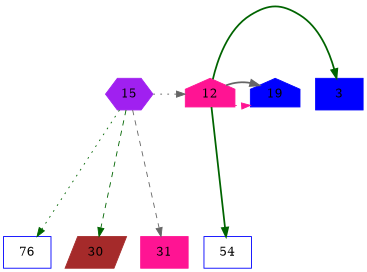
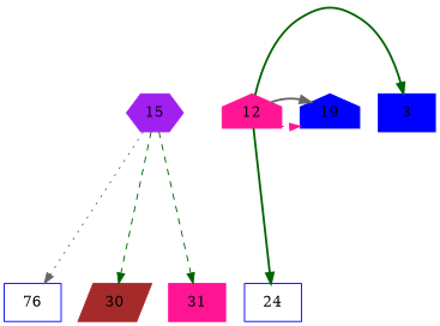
  digraph {
    ranksep=2.0
    node [color=blue shape=box style=filled]
    edge [color=darkgreen style=dotted]
    3
    15 [color=purple shape=hexagon]
    19 [shape=house]
    n4 [color=deeppink label=12 shape=house]
-   24 [label=54 style=""]
+   24 [style=""]
    n6 [label=76 style=""]
    30 [color=brown shape=parallelogram]
    31 [color=deeppink]
    subgraph sub_1 {
      rank=same
      3
      15
      19
      n4
    }
    subgraph sub_2 {
      rank=same
      24
      n6
    }
    subgraph sub_3 {
      rank=same
      30
      31
    }
-   15 -> n4 [color=gray40]
-   15 -> n6
+   15 -> n6 [color=gray40]
    15 -> 30 [style=dashed]
-   15 -> 31 [color=gray40 style=dashed]
+   15 -> 31 [style=dashed]
    n4 -> 3 [style=bold]
    n4 -> 19 [color=deeppink]
    n4 -> 19 [color=gray40 style=bold]
    n4 -> 24 [style=bold]
  }
